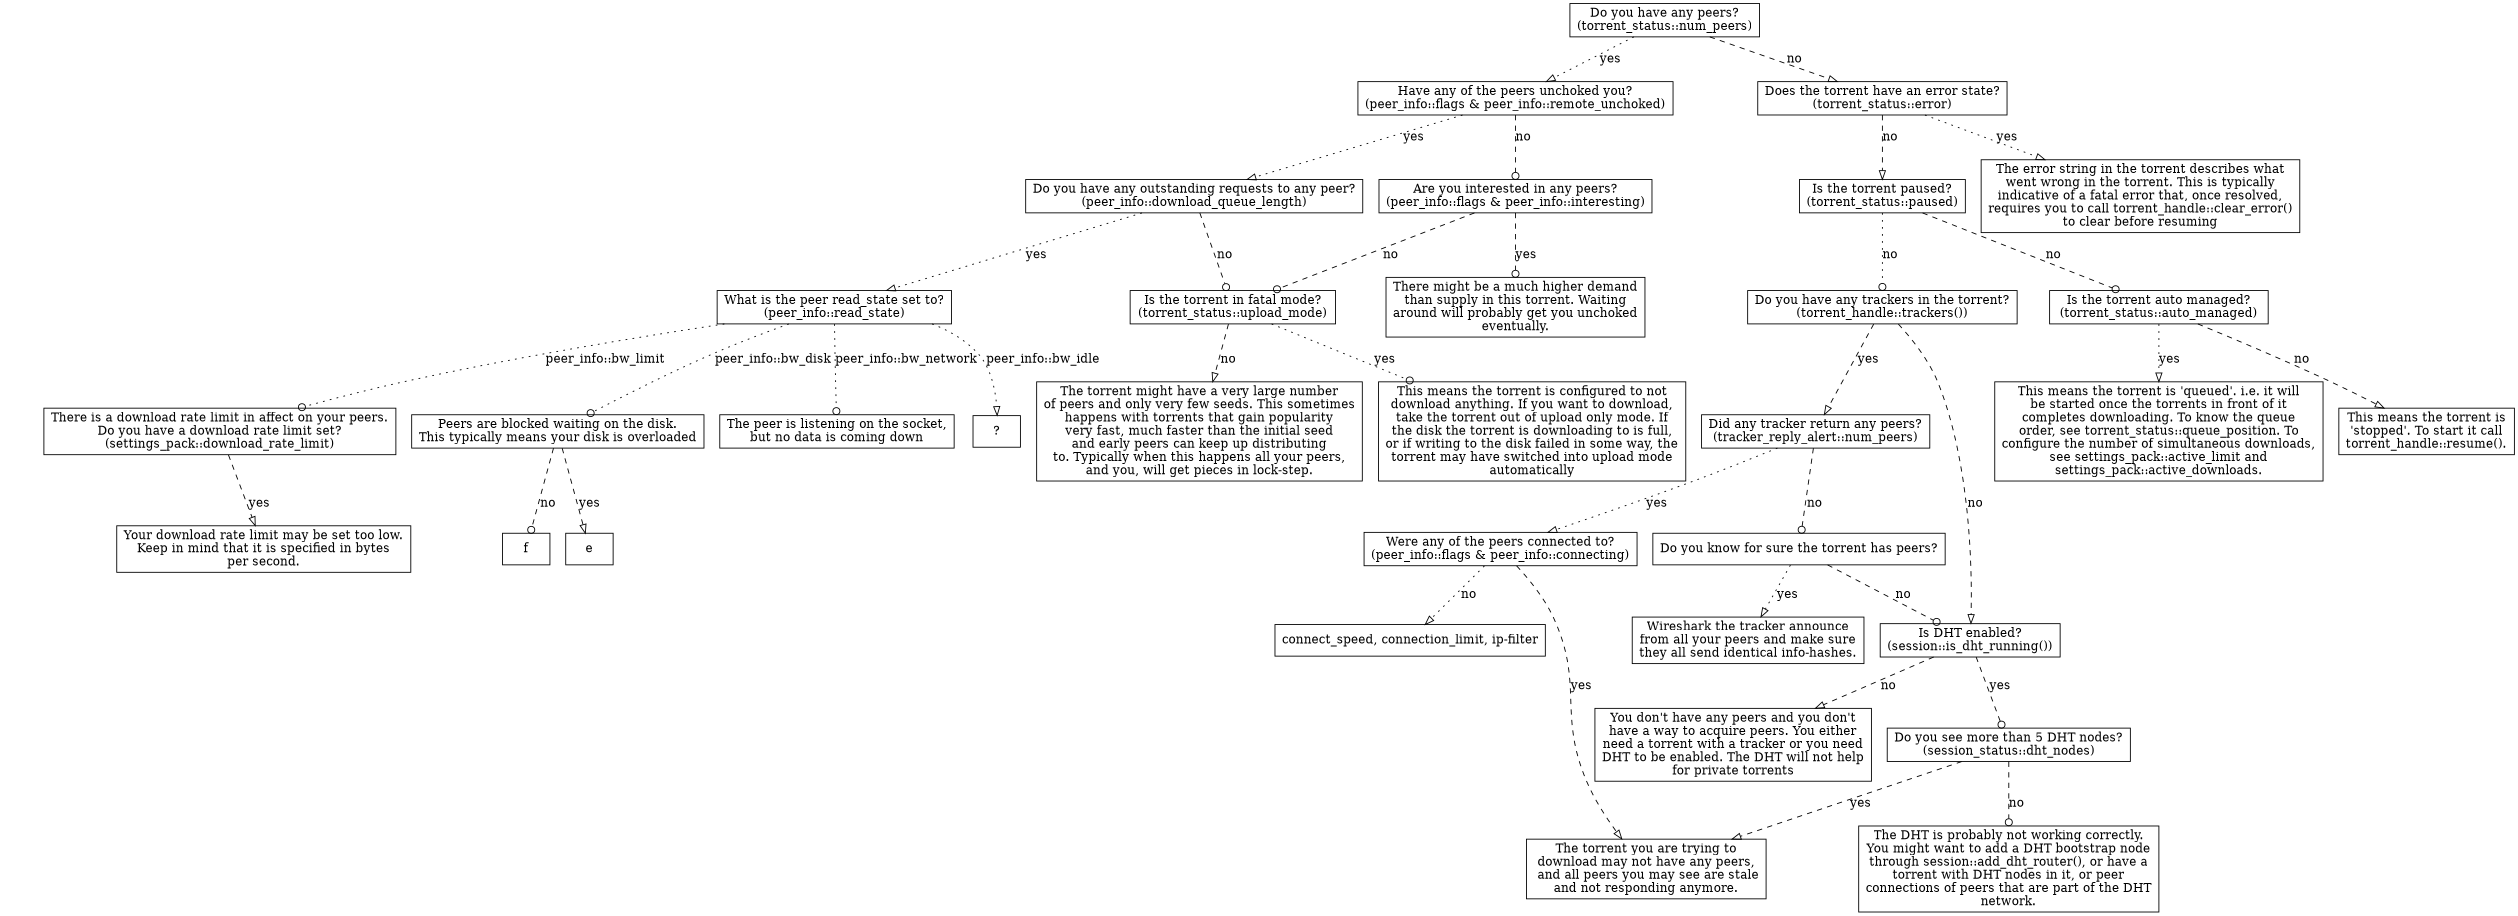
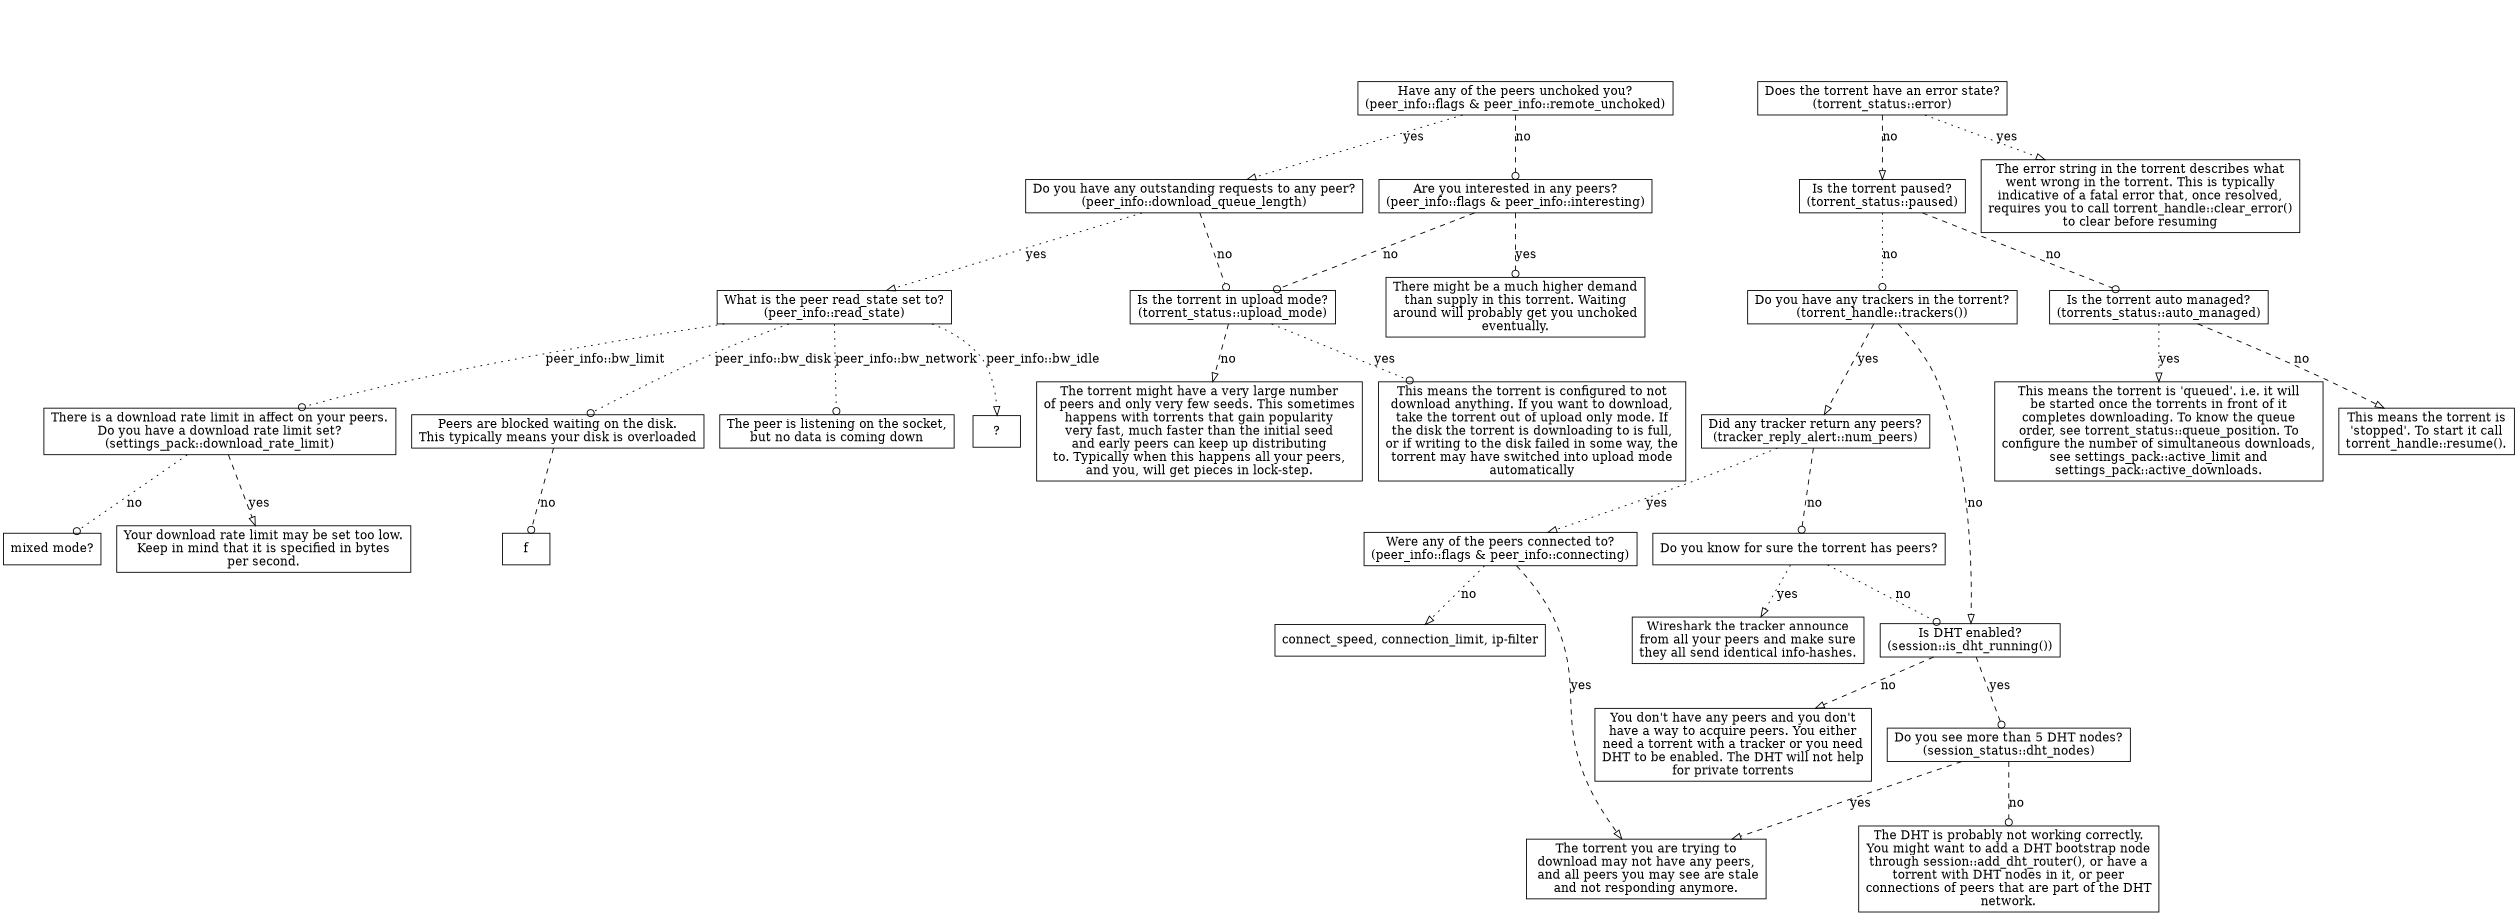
  digraph {
    node [shape=box]
    edge [arrowhead=onormal style=dashed]
-   n1 [label="Do you have any peers?\n(torrent_status::num_peers)"]
    n2 [label="Have any of the peers unchoked you?\n(peer_info::flags & peer_info::remote_unchoked)"]
    n3 [label="Does the torrent have an error state?\n(torrent_status::error)"]
    n4 [label="Do you have any outstanding requests to any peer?\n(peer_info::download_queue_length)"]
    n5 [label="Are you interested in any peers?\n(peer_info::flags & peer_info::interesting)"]
    n6 [label="Is the torrent paused?\n(torrent_status::paused)"]
    n7 [label="The error string in the torrent describes what\nwent wrong in the torrent. This is typically\nindicative of a fatal error that, once resolved,\nrequires you to call torrent_handle::clear_error()\nto clear before resuming"]
-   n8 [label="Is the torrent in fatal mode?\n(torrent_status::upload_mode)"]
+   n8 [label="Is the torrent in upload mode?\n(torrent_status::upload_mode)"]
    n9 [label="What is the peer read_state set to?\n(peer_info::read_state)"]
    n10 [label="There might be a much higher demand\nthan supply in this torrent. Waiting\naround will probably get you unchoked\neventually."]
    n11 [label="Do you have any trackers in the torrent?\n(torrent_handle::trackers())"]
-   n12 [label="Is the torrent auto managed?\n(torrent_status::auto_managed)"]
+   n12 [label="Is the torrent auto managed?\n(torrents_status::auto_managed)"]
    n13 [label="Did any tracker return any peers?\n(tracker_reply_alert::num_peers)"]
    n14 [label="Is DHT enabled?\n(session::is_dht_running())"]
    n15 [label="This means the torrent is 'queued'. i.e. it will\nbe started once the torrents in front of it\ncompletes downloading. To know the queue\norder, see torrent_status::queue_position. To\nconfigure the number of simultaneous downloads,\nsee settings_pack::active_limit and\nsettings_pack::active_downloads."]
    n16 [label="This means the torrent is\n'stopped'. To start it call\ntorrent_handle::resume()."]
    n17 [label="Do you know for sure the torrent has peers?"]
    n18 [label="Were any of the peers connected to?\n(peer_info::flags & peer_info::connecting)"]
    n19 [label="Do you see more than 5 DHT nodes?\n(session_status::dht_nodes)"]
    n20 [label="You don't have any peers and you don't\nhave a way to acquire peers. You either\nneed a torrent with a tracker or you need\nDHT to be enabled. The DHT will not help\nfor private torrents"]
    n21 [label="The torrent might have a very large number\nof peers and only very few seeds. This sometimes\nhappens with torrents that gain popularity\nvery fast, much faster than the initial seed\nand early peers can keep up distributing\nto. Typically when this happens all your peers,\nand you, will get pieces in lock-step."]
    n22 [label="This means the torrent is configured to not\ndownload anything. If you want to download,\ntake the torrent out of upload only mode. If\nthe disk the torrent is downloading to is full,\nor if writing to the disk failed in some way, the\ntorrent may have switched into upload mode\nautomatically"]
    n23 [label="There is a download rate limit in affect on your peers.\nDo you have a download rate limit set?\n(settings_pack::download_rate_limit)"]
    n24 [label="Peers are blocked waiting on the disk.\nThis typically means your disk is overloaded"]
    n25 [label="The peer is listening on the socket,\nbut no data is coming down"]
    "?"
    n27 [label="Wireshark the tracker announce\nfrom all your peers and make sure\nthey all send identical info-hashes."]
    n28 [label="The torrent you are trying to\ndownload may not have any peers,\n and all peers you may see are stale\nand not responding anymore."]
    n29 [label="connect_speed, connection_limit, ip-filter"]
    n30 [label="The DHT is probably not working correctly.\nYou might want to add a DHT bootstrap node\nthrough session::add_dht_router(), or have a\ntorrent with DHT nodes in it, or peer\nconnections of peers that are part of the DHT\nnetwork."]
    "Your download rate limit may be set too low.\nKeep in mind that it is specified in bytes\nper second."
-   e
+   "mixed mode?"
    f
-   n1 -> n2 [label=yes style=dotted]
-   n1 -> n3 [label=no]
    n2 -> n4 [label=yes style=dotted]
    n2 -> n5 [arrowhead=odot label=no]
    n3 -> n6 [label=no]
    n3 -> n7 [label=yes style=dotted]
    n4 -> n8 [arrowhead=odot label=no]
    n4 -> n9 [label=yes style=dotted]
    n5 -> n8 [arrowhead=odot label=no]
    n5 -> n10 [arrowhead=odot label=yes]
    n6 -> n11 [arrowhead=odot label=no style=dotted]
    n6 -> n12 [arrowhead=odot label=no]
    n8 -> n21 [label=no]
    n8 -> n22 [arrowhead=odot label=yes style=dotted]
    n9 -> n23 [arrowhead=odot label="peer_info::bw_limit" style=dotted]
    n9 -> n24 [arrowhead=odot label="peer_info::bw_disk" style=dotted]
    n9 -> n25 [arrowhead=odot label="peer_info::bw_network" style=dotted]
    n9 -> "?" [label="peer_info::bw_idle" style=dotted]
    n11 -> n13 [label=yes]
    n11 -> n14 [label=no]
    n12 -> n15 [label=yes style=dotted]
    n12 -> n16 [label=no]
    n13 -> n17 [arrowhead=odot label=no]
    n13 -> n18 [label=yes style=dotted]
    n14 -> n19 [arrowhead=odot label=yes]
    n14 -> n20 [label=no]
-   n17 -> n14 [arrowhead=odot label=no]
+   n17 -> n14 [arrowhead=odot label=no style=dotted]
    n17 -> n27 [label=yes style=dotted]
    n18 -> n28 [label=yes]
    n18 -> n29 [label=no style=dotted]
    n19 -> n28 [label=yes]
    n19 -> n30 [arrowhead=odot label=no]
    n23 -> "Your download rate limit may be set too low.\nKeep in mind that it is specified in bytes\nper second." [label=yes]
-   n24 -> e [label=yes]
+   n23 -> "mixed mode?" [arrowhead=odot label=no style=dotted]
    n24 -> f [arrowhead=odot label=no]
  }
